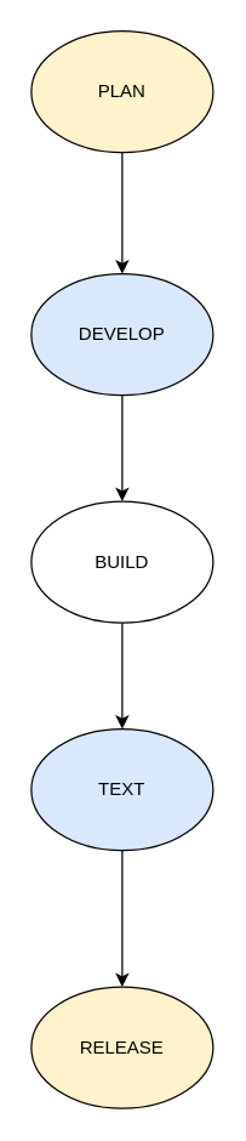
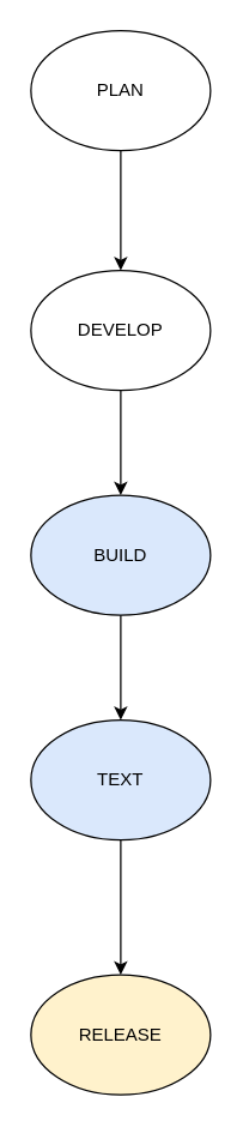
  <mxCell id="0" />
  <mxCell id="1" parent="0" />
- <mxCell id="2" value="&lt;p&gt;PLAN&lt;/p&gt;" style="ellipse;whiteSpace=wrap;html=1;fillColor=#fff2cc;" vertex="1" parent="1"><mxGeometry x="20" y="20" width="120" height="80" as="geometry" /></mxCell>
+ <mxCell id="2" value="&lt;p&gt;PLAN&lt;/p&gt;" style="ellipse;whiteSpace=wrap;html=1;" vertex="1" parent="1"><mxGeometry x="20" y="20" width="120" height="80" as="geometry" /></mxCell>
  <mxCell id="3" value="" style="endArrow=classic;html=1;rounded=0;" edge="1" parent="1"><mxGeometry width="50" height="50" relative="1" as="geometry"><mxPoint x="80" y="100" as="sourcePoint" /><mxPoint x="80" y="180" as="targetPoint" /><Array as="points"><mxPoint x="80" y="110" /><mxPoint x="80" y="120" /><mxPoint x="80" y="140" /></Array></mxGeometry></mxCell>
- <mxCell id="4" value="DEVELOP" style="ellipse;whiteSpace=wrap;html=1;fillColor=#dae8fc;" vertex="1" parent="1"><mxGeometry x="20" y="180" width="120" height="80" as="geometry" /></mxCell>
+ <mxCell id="4" value="DEVELOP" style="ellipse;whiteSpace=wrap;html=1;" vertex="1" parent="1"><mxGeometry x="20" y="180" width="120" height="80" as="geometry" /></mxCell>
  <mxCell id="5" value="" style="endArrow=classic;html=1;rounded=0;exitX=0.5;exitY=1;exitDx=0;exitDy=0;" edge="1" parent="1" source="4"><mxGeometry width="50" height="50" relative="1" as="geometry"><mxPoint x="80" y="270" as="sourcePoint" /><mxPoint x="80" y="330" as="targetPoint" /></mxGeometry></mxCell>
- <mxCell id="6" value="BUILD" style="ellipse;whiteSpace=wrap;html=1;" vertex="1" parent="1"><mxGeometry x="20" y="330" width="120" height="80" as="geometry" /></mxCell>
+ <mxCell id="6" value="BUILD" style="ellipse;whiteSpace=wrap;html=1;fillColor=#dae8fc;" vertex="1" parent="1"><mxGeometry x="20" y="330" width="120" height="80" as="geometry" /></mxCell>
  <mxCell id="7" value="" style="endArrow=classic;html=1;rounded=0;exitX=0.5;exitY=1;exitDx=0;exitDy=0;" edge="1" parent="1" source="6"><mxGeometry width="50" height="50" relative="1" as="geometry"><mxPoint x="80" y="400" as="sourcePoint" /><mxPoint x="80" y="480" as="targetPoint" /></mxGeometry></mxCell>
  <mxCell id="8" value="TEXT" style="ellipse;whiteSpace=wrap;html=1;fillColor=#dae8fc;" vertex="1" parent="1"><mxGeometry x="20" y="480" width="120" height="80" as="geometry" /></mxCell>
  <mxCell id="9" value="" style="endArrow=classic;html=1;rounded=0;exitX=0.5;exitY=1;exitDx=0;exitDy=0;" edge="1" parent="1" source="8"><mxGeometry width="50" height="50" relative="1" as="geometry"><mxPoint x="80" y="580" as="sourcePoint" /><mxPoint x="80" y="650" as="targetPoint" /></mxGeometry></mxCell>
  <mxCell id="10" value="RELEASE" style="ellipse;whiteSpace=wrap;html=1;fillColor=#fff2cc;" vertex="1" parent="1"><mxGeometry x="20" y="650" width="120" height="80" as="geometry" /></mxCell>
